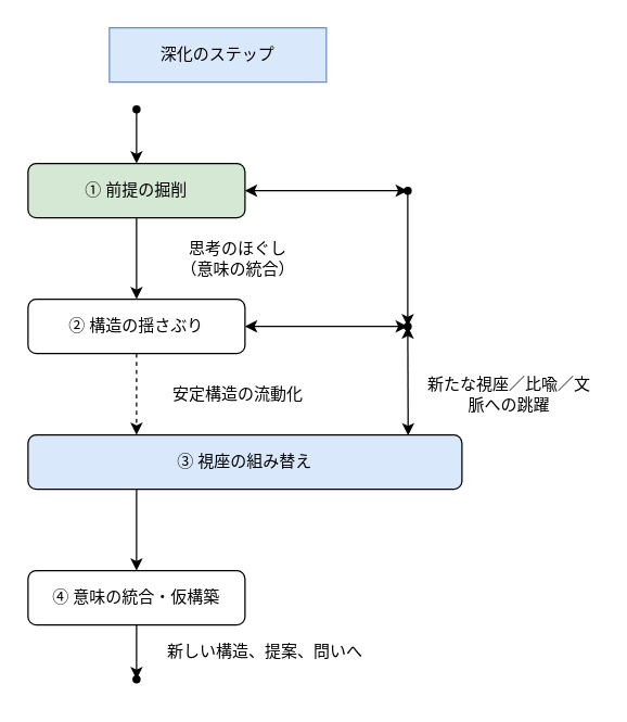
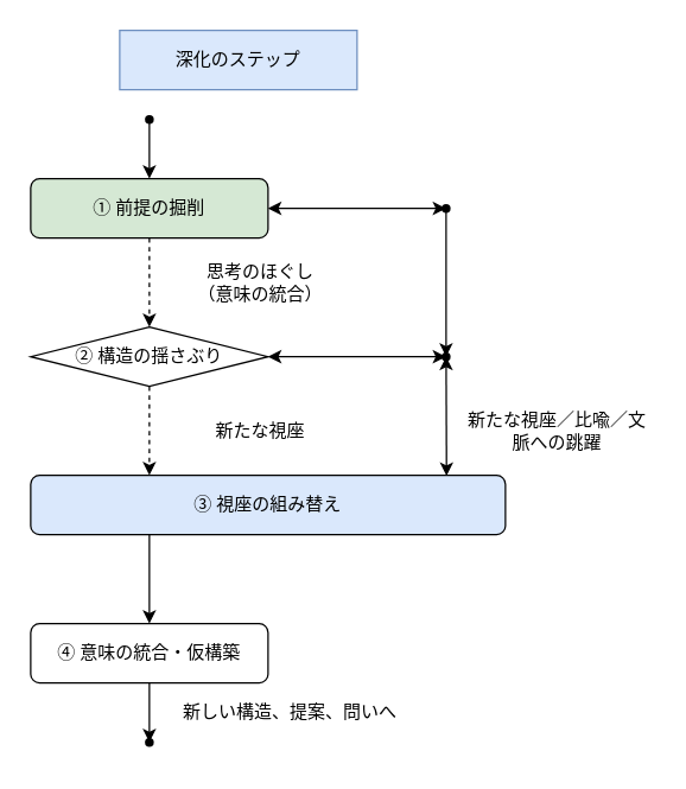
  <mxCell id="0" />
  <mxCell id="1" parent="0" />
  <mxCell id="2" value="深化のステップ" style="text;html=1;align=center;verticalAlign=middle;whiteSpace=wrap;rounded=0;fillColor=#dae8fc;strokeColor=#6c8ebf;" vertex="1" parent="1"><mxGeometry x="80" y="20" width="160" height="40" as="geometry" /></mxCell>
  <mxCell id="3" value="① 前提の掘削" style="rounded=1;whiteSpace=wrap;html=1;fillColor=#d5e8d4;" vertex="1" parent="1"><mxGeometry x="20" y="120" width="160" height="40" as="geometry" /></mxCell>
- <mxCell id="4" value="② 構造の揺さぶり" style="rounded=1;whiteSpace=wrap;html=1;" vertex="1" parent="1"><mxGeometry x="20" y="220" width="160" height="40" as="geometry" /></mxCell>
- <mxCell id="5" value="" style="endArrow=classic;html=1;rounded=0;exitX=0.5;exitY=1;exitDx=0;exitDy=0;entryX=0.5;entryY=0;entryDx=0;entryDy=0;" edge="1" parent="1" source="3" target="4"><mxGeometry width="50" height="50" relative="1" as="geometry"><mxPoint x="340" y="340" as="sourcePoint" /><mxPoint x="390" y="290" as="targetPoint" /></mxGeometry></mxCell>
+ <mxCell id="4" value="② 構造の揺さぶり" style="rhombus;whiteSpace=wrap;html=1;" vertex="1" parent="1"><mxGeometry x="20" y="220" width="160" height="40" as="geometry" /></mxCell>
+ <mxCell id="5" value="" style="endArrow=classic;html=1;rounded=0;exitX=0.5;exitY=1;exitDx=0;exitDy=0;entryX=0.5;entryY=0;entryDx=0;entryDy=0;dashed=1;" edge="1" parent="1" source="3" target="4"><mxGeometry width="50" height="50" relative="1" as="geometry"><mxPoint x="340" y="340" as="sourcePoint" /><mxPoint x="390" y="290" as="targetPoint" /></mxGeometry></mxCell>
  <mxCell id="6" value="" style="shape=waypoint;sketch=0;fillStyle=solid;size=6;pointerEvents=1;points=[];fillColor=none;resizable=0;rotatable=0;perimeter=centerPerimeter;snapToPoint=1;" vertex="1" parent="1"><mxGeometry x="290" y="130" width="20" height="20" as="geometry" /></mxCell>
  <mxCell id="7" value="" style="endArrow=classic;html=1;rounded=0;exitX=1;exitY=0.5;exitDx=0;exitDy=0;entryX=-0.15;entryY=0.308;entryDx=0;entryDy=0;entryPerimeter=0;startArrow=classic;startFill=1;" edge="1" parent="1" source="3" target="6"><mxGeometry width="50" height="50" relative="1" as="geometry"><mxPoint x="330" y="340" as="sourcePoint" /><mxPoint x="380" y="290" as="targetPoint" /></mxGeometry></mxCell>
  <mxCell id="8" value="思考のほぐし&lt;div&gt;（意味の統合）&lt;/div&gt;" style="text;html=1;align=center;verticalAlign=middle;whiteSpace=wrap;rounded=0;" vertex="1" parent="1"><mxGeometry x="110" y="170" width="130" height="40" as="geometry" /></mxCell>
  <mxCell id="9" value="③ 視座の組み替え" style="rounded=1;whiteSpace=wrap;html=1;fillColor=#dae8fc;" vertex="1" parent="1"><mxGeometry x="20" y="320" width="320" height="40" as="geometry" /></mxCell>
  <mxCell id="10" value="" style="shape=waypoint;sketch=0;fillStyle=solid;size=6;pointerEvents=1;points=[];fillColor=none;resizable=0;rotatable=0;perimeter=centerPerimeter;snapToPoint=1;" vertex="1" parent="1"><mxGeometry x="290" y="230" width="20" height="20" as="geometry" /></mxCell>
  <mxCell id="11" value="" style="endArrow=classic;html=1;rounded=0;exitX=0.5;exitY=1;exitDx=0;exitDy=0;entryX=0.25;entryY=0;entryDx=0;entryDy=0;dashed=1;" edge="1" parent="1" source="4" target="9"><mxGeometry width="50" height="50" relative="1" as="geometry"><mxPoint x="190" y="290" as="sourcePoint" /><mxPoint x="190" y="370" as="targetPoint" /></mxGeometry></mxCell>
  <mxCell id="12" value="" style="endArrow=classic;html=1;rounded=0;entryX=0.5;entryY=0;entryDx=0;entryDy=0;exitX=0.25;exitY=1;exitDx=0;exitDy=0;" edge="1" parent="1" source="9" target="13"><mxGeometry width="50" height="50" relative="1" as="geometry"><mxPoint x="100" y="390" as="sourcePoint" /><mxPoint x="270" y="510" as="targetPoint" /></mxGeometry></mxCell>
  <mxCell id="13" value="④ 意味の統合・仮構築" style="rounded=1;whiteSpace=wrap;html=1;" vertex="1" parent="1"><mxGeometry x="20" y="420" width="160" height="40" as="geometry" /></mxCell>
  <mxCell id="14" value="" style="endArrow=classic;html=1;rounded=0;exitX=0.683;exitY=0.892;exitDx=0;exitDy=0;entryX=1.017;entryY=0.475;entryDx=0;entryDy=0;entryPerimeter=0;exitPerimeter=0;" edge="1" parent="1" source="6" target="10"><mxGeometry width="50" height="50" relative="1" as="geometry"><mxPoint x="350" y="220" as="sourcePoint" /><mxPoint x="470" y="280" as="targetPoint" /></mxGeometry></mxCell>
  <mxCell id="15" value="" style="endArrow=classic;html=1;rounded=0;entryX=0.876;entryY=0.009;entryDx=0;entryDy=0;startArrow=classic;startFill=1;entryPerimeter=0;exitX=0.5;exitY=0.895;exitDx=0;exitDy=0;exitPerimeter=0;" edge="1" parent="1" source="10" target="9"><mxGeometry width="50" height="50" relative="1" as="geometry"><mxPoint x="300" y="300" as="sourcePoint" /><mxPoint x="440" y="450" as="targetPoint" /></mxGeometry></mxCell>
  <mxCell id="16" value="新たな視座／比喩／文脈への跳躍" style="text;html=1;align=center;verticalAlign=middle;whiteSpace=wrap;rounded=0;" vertex="1" parent="1"><mxGeometry x="310" y="270" width="130" height="40" as="geometry" /></mxCell>
- <mxCell id="17" value="安定構造の流動化" style="text;html=1;align=center;verticalAlign=middle;whiteSpace=wrap;rounded=0;" vertex="1" parent="1"><mxGeometry x="115" y="270" width="120" height="40" as="geometry" /></mxCell>
+ <mxCell id="17" value="新たな視座" style="text;html=1;align=center;verticalAlign=middle;whiteSpace=wrap;rounded=0;" vertex="1" parent="1"><mxGeometry x="115" y="270" width="120" height="40" as="geometry" /></mxCell>
  <mxCell id="18" value="" style="endArrow=classic;html=1;rounded=0;exitX=0.5;exitY=1;exitDx=0;exitDy=0;entryX=1.017;entryY=0.267;entryDx=0;entryDy=0;entryPerimeter=0;" edge="1" parent="1" source="13" target="20"><mxGeometry width="50" height="50" relative="1" as="geometry"><mxPoint x="350" y="470" as="sourcePoint" /><mxPoint x="300" y="480" as="targetPoint" /></mxGeometry></mxCell>
  <mxCell id="19" value="新しい構造、提案、問いへ" style="text;html=1;align=center;verticalAlign=middle;whiteSpace=wrap;rounded=0;" vertex="1" parent="1"><mxGeometry x="115" y="460" width="160" height="40" as="geometry" /></mxCell>
  <mxCell id="20" value="" style="shape=waypoint;sketch=0;fillStyle=solid;size=6;pointerEvents=1;points=[];fillColor=none;resizable=0;rotatable=0;perimeter=centerPerimeter;snapToPoint=1;" vertex="1" parent="1"><mxGeometry x="90" y="490" width="20" height="20" as="geometry" /></mxCell>
  <mxCell id="21" value="" style="endArrow=classic;html=1;rounded=0;exitX=1;exitY=0.5;exitDx=0;exitDy=0;startArrow=classic;startFill=1;" edge="1" parent="1" source="4" target="10"><mxGeometry width="50" height="50" relative="1" as="geometry"><mxPoint x="360" y="250" as="sourcePoint" /><mxPoint x="480" y="310" as="targetPoint" /></mxGeometry></mxCell>
  <mxCell id="22" value="" style="shape=waypoint;sketch=0;fillStyle=solid;size=6;pointerEvents=1;points=[];fillColor=none;resizable=0;rotatable=0;perimeter=centerPerimeter;snapToPoint=1;" vertex="1" parent="1"><mxGeometry x="90" y="70" width="20" height="20" as="geometry" /></mxCell>
  <mxCell id="23" value="" style="endArrow=classic;html=1;rounded=0;entryX=0.5;entryY=0;entryDx=0;entryDy=0;" edge="1" parent="1" source="22" target="3"><mxGeometry width="50" height="50" relative="1" as="geometry"><mxPoint x="100" y="90" as="sourcePoint" /><mxPoint x="99.66" y="120" as="targetPoint" /></mxGeometry></mxCell>
